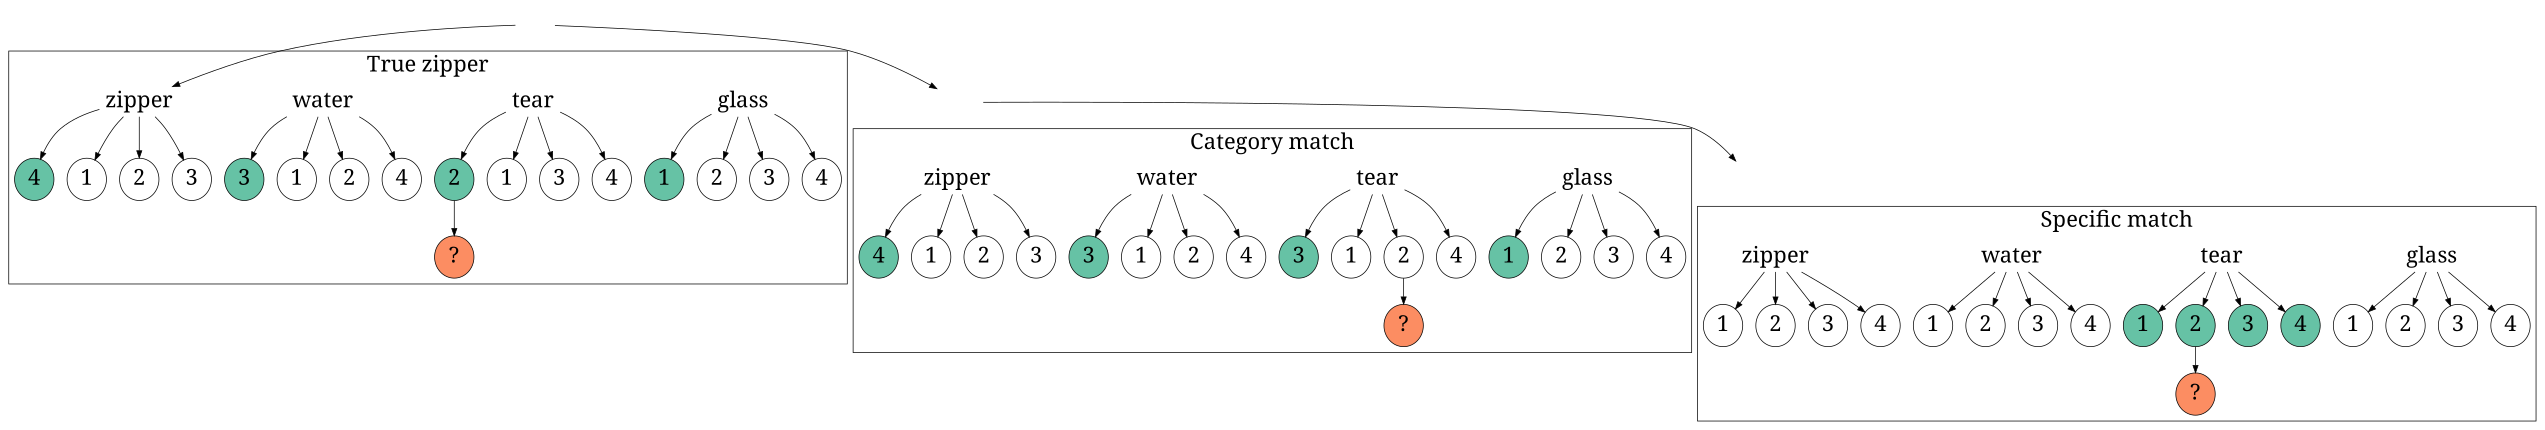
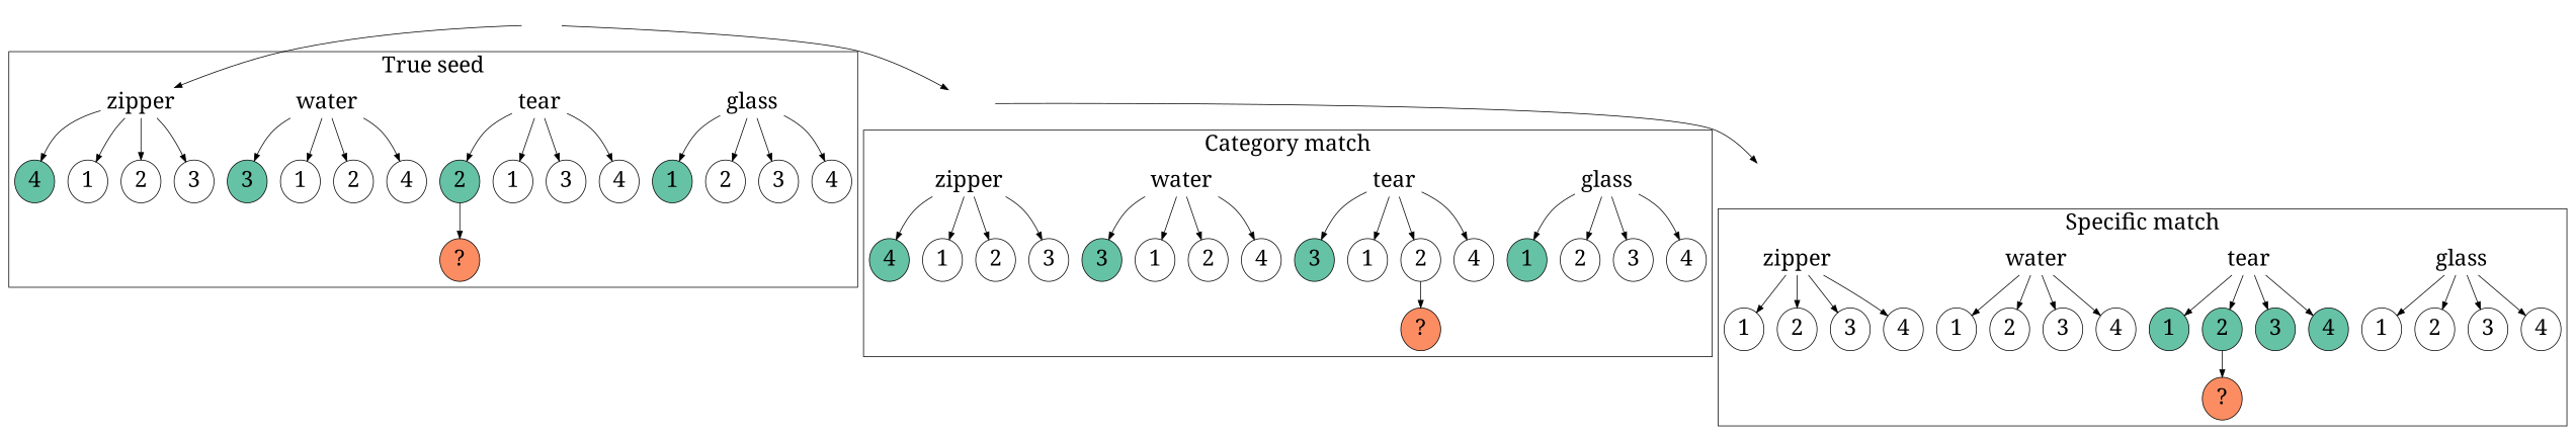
  digraph {
    fontname="Noto Serif"
    fontsize=30
    labelloc=t
    node [fontname="Noto Serif" fontsize=30]
    edge [fontname="Noto Serif"]
    n1 [fillcolor="#66C2A5" label=1 style=filled]
    n2 [fillcolor="#66C2A5" label=2 style=filled]
    n3 [fillcolor="#FC8D62" label="?" style=filled]
    n4 [fillcolor="#66C2A5" label=3 style=filled]
    n5 [fillcolor="#66C2A5" label=4 style=filled]
    n6 [label=glass shape=none]
    n7 [label=2]
    n8 [label=3]
    n9 [label=4]
    n10 [label=tear shape=none]
    n11 [label=1]
    n12 [label=3]
    n13 [label=4]
    n14 [label=water shape=none]
    n15 [label=1]
    n16 [label=2]
    n17 [label=4]
    n18 [label=zipper shape=none]
    n19 [label=1]
    n20 [label=2]
    n21 [label=3]
    n22 [fillcolor="#66C2A5" label=1 style=filled]
    n23 [fillcolor="#66C2A5" label=3 style=filled]
    n24 [fillcolor="#66C2A5" label=3 style=filled]
    n25 [fillcolor="#66C2A5" label=4 style=filled]
    n26 [label=glass shape=none]
    n27 [label=2]
    n28 [label=3]
    n29 [label=4]
    n30 [label=tear shape=none]
    n31 [label=1]
    n32 [label=2]
    n33 [label=4]
    n34 [label=water shape=none]
    n35 [label=1]
    n36 [label=2]
    n37 [label=4]
    n38 [label=zipper shape=none]
    n39 [label=1]
    n40 [label=2]
    n41 [label=3]
    n42 [fillcolor="#FC8D62" label="?" style=filled]
    n43 [fillcolor="#66C2A5" label=1 style=filled]
    n44 [fillcolor="#66C2A5" label=2 style=filled]
    n45 [fillcolor="#FC8D62" label="?" style=filled]
    n46 [fillcolor="#66C2A5" label=3 style=filled]
    n47 [fillcolor="#66C2A5" label=4 style=filled]
    n48 [label=glass shape=none]
    n49 [label=1]
    n50 [label=2]
    n51 [label=3]
    n52 [label=4]
    n53 [label=tear shape=none]
    n54 [label=water shape=none]
    n55 [label=1]
    n56 [label=2]
    n57 [label=3]
    n58 [label=4]
    n59 [label=zipper shape=none]
    n60 [label=1]
    n61 [label=2]
    n62 [label=3]
    n63 [label=4]
    0 [style=invis]
    01 [style=invis]
    02 [style=invis]
    subgraph cluster_1 {
-     label="True zipper"
+     label="True seed"
      n1
      n2
      n3
      n4
      n5
      n6
      n7
      n8
      n9
      n10
      n11
      n12
      n13
      n14
      n15
      n16
      n17
      n18
      n19
      n20
      n21
    }
    subgraph cluster_2 {
      label="Category match"
      n22
      n23
      n24
      n25
      n26
      n27
      n28
      n29
      n30
      n31
      n32
      n33
      n34
      n35
      n36
      n37
      n38
      n39
      n40
      n41
      n42
    }
    subgraph cluster_3 {
      label="Specific match"
      n43
      n44
      n45
      n46
      n47
      n48
      n49
      n50
      n51
      n52
      n53
      n54
      n55
      n56
      n57
      n58
      n59
      n60
      n61
      n62
      n63
    }
    n2 -> n3
    n6 -> n1
    n6 -> n7
    n6 -> n8
    n6 -> n9
    n10 -> n2
    n10 -> n11
    n10 -> n12
    n10 -> n13
    n14 -> n4
    n14 -> n15
    n14 -> n16
    n14 -> n17
    n18 -> n5
    n18 -> n19
    n18 -> n20
    n18 -> n21
    n26 -> n22
    n26 -> n27
    n26 -> n28
    n26 -> n29
    n30 -> n23
    n30 -> n31
    n30 -> n32
    n30 -> n33
    n32 -> n42
    n34 -> n24
    n34 -> n35
    n34 -> n36
    n34 -> n37
    n38 -> n25
    n38 -> n39
    n38 -> n40
    n38 -> n41
    n44 -> n45
    n48 -> n49
    n48 -> n50
    n48 -> n51
    n48 -> n52
    n53 -> n43
    n53 -> n44
    n53 -> n46
    n53 -> n47
    n54 -> n55
    n54 -> n56
    n54 -> n57
    n54 -> n58
    n59 -> n60
    n59 -> n61
    n59 -> n62
    n59 -> n63
    0 -> n18 [style=solid]
    0 -> 01
    01 -> n38 [style=invis]
    01 -> 02
    02 -> n59 [style=invis]
  }
